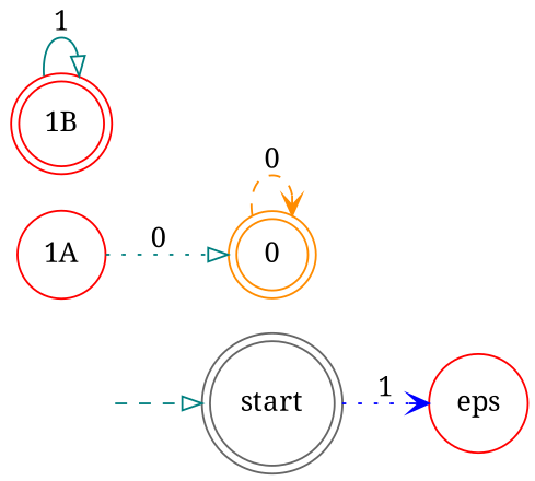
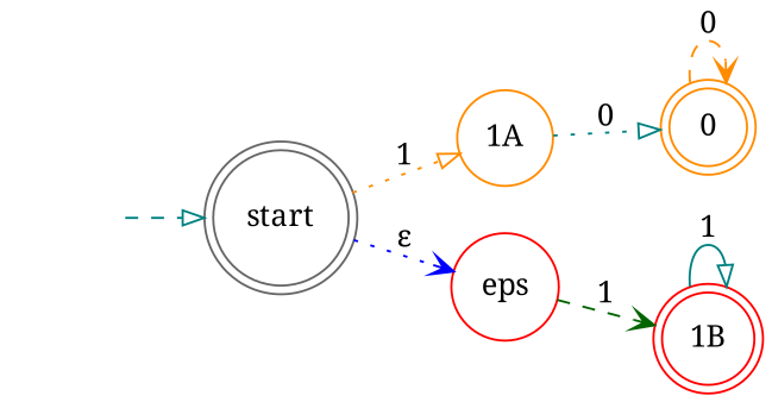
  digraph {
    fontname="Noto Serif"
    rankdir=LR
    node [color=darkorange fontname="Noto Serif" shape=doublecircle]
    edge [arrowhead=onormal color=teal fontname="Noto Serif" style=dashed]
    "" [shape=none]
    start [color=gray40]
-   "1A" [color=red shape=circle]
+   "1A" [shape=circle]
    eps [color=red shape=circle]
    0
    "1B" [color=red]
    "" -> start
-   start -> eps [arrowhead=vee color=blue label=1 style=dotted]
+   start -> "1A" [color=darkorange label=1 style=dotted]
+   start -> eps [arrowhead=vee color=blue label="ε" style=dotted]
    "1A" -> 0 [label=0 style=dotted]
+   eps -> "1B" [arrowhead=vee color=darkgreen label=1]
    0 -> 0 [arrowhead=vee color=darkorange label=0]
    "1B" -> "1B" [label=1 style=solid]
  }
